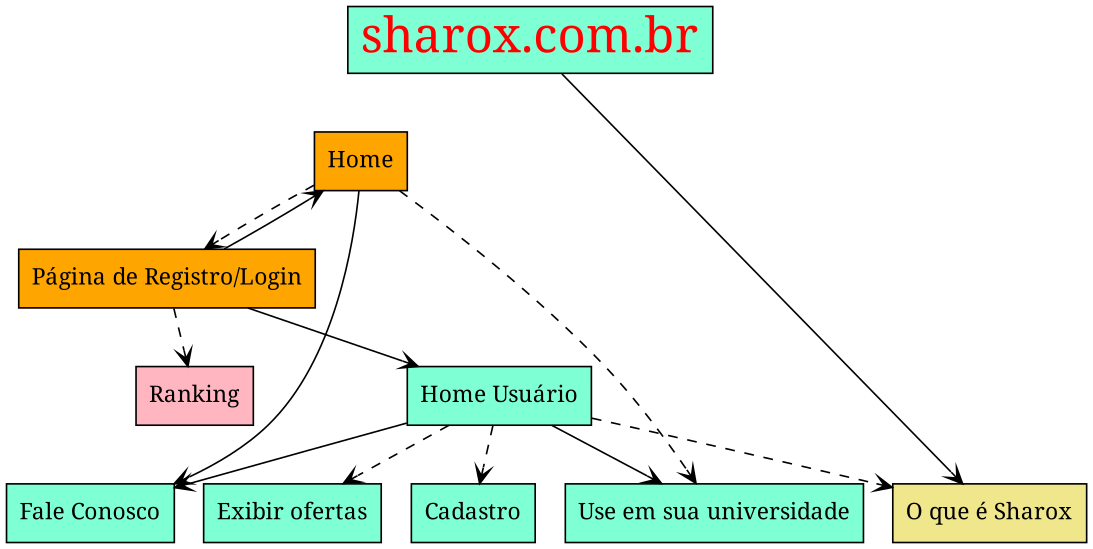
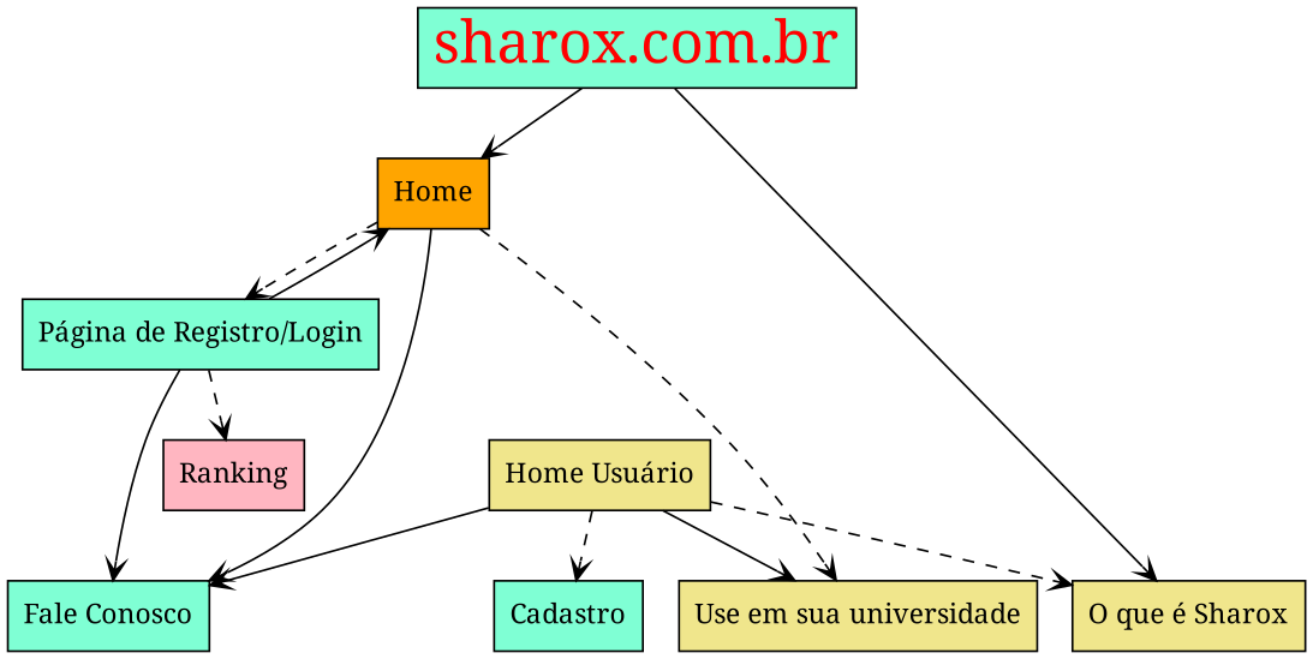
  digraph {
    fontname="Noto Serif"
    node [fillcolor=aquamarine fontname="Noto Serif" shape=box style=filled]
    edge [arrowhead=vee fontname="Noto Serif" style=solid]
    n1 [fontcolor=red fontsize=30 label="sharox.com.br"]
    n2 [fillcolor=orange label=Home]
    n3 [fillcolor=khaki label="O que é Sharox"]
-   n4 [fillcolor=orange label="Página de Registro/Login"]
+   n4 [label="Página de Registro/Login"]
    n5 [label="Fale Conosco"]
-   n6 [label="Use em sua universidade"]
-   n7 [label="Home Usuário"]
+   n6 [fillcolor=khaki label="Use em sua universidade"]
+   n7 [fillcolor=khaki label="Home Usuário"]
    n8 [fillcolor=lightpink label=Ranking]
    n9 [label=Cadastro]
-   n10 [label="Exibir ofertas"]
+   n1 -> n2
    n1 -> n3
    n2 -> n4 [style=dashed]
    n2 -> n5
    n2 -> n6 [style=dashed]
    n4 -> n2
-   n4 -> n7
+   n4 -> n5
    n4 -> n8 [style=dashed]
    n7 -> n3 [style=dashed]
    n7 -> n5
    n7 -> n6
    n7 -> n9 [style=dashed]
-   n7 -> n10 [style=dashed]
  }
